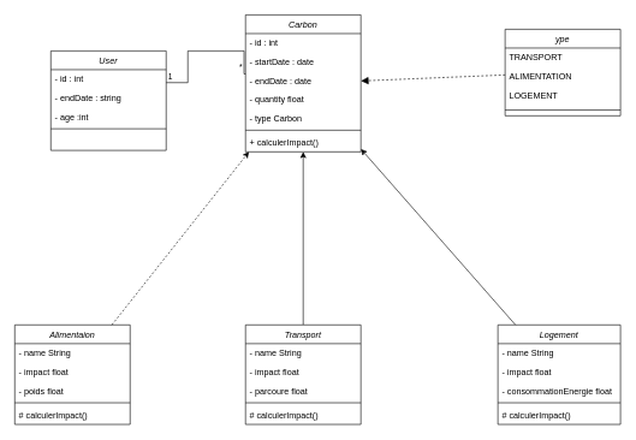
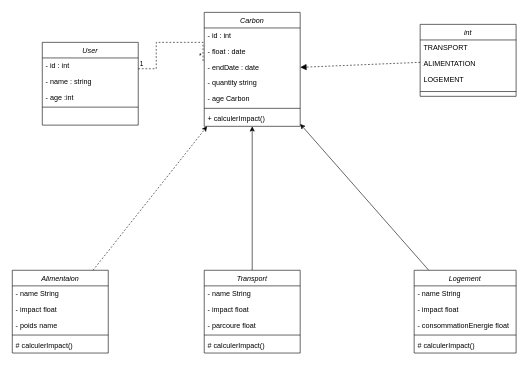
  <mxCell id="0" />
  <mxCell id="1" parent="0" />
  <mxCell id="2" value="User" style="swimlane;fontStyle=2;align=center;verticalAlign=top;childLayout=stackLayout;horizontal=1;startSize=26;horizontalStack=0;resizeParent=1;resizeLast=0;collapsible=1;marginBottom=0;rounded=0;shadow=0;strokeWidth=1;" parent="1" vertex="1"><mxGeometry x="70" y="70" width="160" height="138" as="geometry"><mxRectangle x="230" y="140" width="160" height="26" as="alternateBounds" /></mxGeometry></mxCell>
  <mxCell id="3" value="- id : int" style="text;align=left;verticalAlign=top;spacingLeft=4;spacingRight=4;overflow=hidden;rotatable=0;points=[[0,0.5],[1,0.5]];portConstraint=eastwest;" parent="2" vertex="1"><mxGeometry y="26" width="160" height="26" as="geometry" /></mxCell>
- <mxCell id="4" value="- endDate : string" style="text;align=left;verticalAlign=top;spacingLeft=4;spacingRight=4;overflow=hidden;rotatable=0;points=[[0,0.5],[1,0.5]];portConstraint=eastwest;rounded=0;shadow=0;html=0;" parent="2" vertex="1"><mxGeometry y="52" width="160" height="26" as="geometry" /></mxCell>
+ <mxCell id="4" value="- name : string" style="text;align=left;verticalAlign=top;spacingLeft=4;spacingRight=4;overflow=hidden;rotatable=0;points=[[0,0.5],[1,0.5]];portConstraint=eastwest;rounded=0;shadow=0;html=0;" parent="2" vertex="1"><mxGeometry y="52" width="160" height="26" as="geometry" /></mxCell>
  <mxCell id="5" value="- age :int" style="text;align=left;verticalAlign=top;spacingLeft=4;spacingRight=4;overflow=hidden;rotatable=0;points=[[0,0.5],[1,0.5]];portConstraint=eastwest;rounded=0;shadow=0;html=0;" parent="2" vertex="1"><mxGeometry y="78" width="160" height="26" as="geometry" /></mxCell>
  <mxCell id="6" value="" style="line;html=1;strokeWidth=1;align=left;verticalAlign=middle;spacingTop=-1;spacingLeft=3;spacingRight=3;rotatable=0;labelPosition=right;points=[];portConstraint=eastwest;" parent="2" vertex="1"><mxGeometry y="104" width="160" height="8" as="geometry" /></mxCell>
  <mxCell id="7" value="Carbon" style="swimlane;fontStyle=2;align=center;verticalAlign=top;childLayout=stackLayout;horizontal=1;startSize=26;horizontalStack=0;resizeParent=1;resizeLast=0;collapsible=1;marginBottom=0;rounded=0;shadow=0;strokeWidth=1;" parent="1" vertex="1"><mxGeometry x="340" y="20" width="160" height="190" as="geometry"><mxRectangle x="230" y="140" width="160" height="26" as="alternateBounds" /></mxGeometry></mxCell>
  <mxCell id="8" value="- id : int" style="text;align=left;verticalAlign=top;spacingLeft=4;spacingRight=4;overflow=hidden;rotatable=0;points=[[0,0.5],[1,0.5]];portConstraint=eastwest;" parent="7" vertex="1"><mxGeometry y="26" width="160" height="26" as="geometry" /></mxCell>
- <mxCell id="9" value="- startDate : date" style="text;align=left;verticalAlign=top;spacingLeft=4;spacingRight=4;overflow=hidden;rotatable=0;points=[[0,0.5],[1,0.5]];portConstraint=eastwest;" parent="7" vertex="1"><mxGeometry y="52" width="160" height="26" as="geometry" /></mxCell>
+ <mxCell id="9" value="- float : date" style="text;align=left;verticalAlign=top;spacingLeft=4;spacingRight=4;overflow=hidden;rotatable=0;points=[[0,0.5],[1,0.5]];portConstraint=eastwest;" parent="7" vertex="1"><mxGeometry y="52" width="160" height="26" as="geometry" /></mxCell>
  <mxCell id="10" value="- endDate : date" style="text;align=left;verticalAlign=top;spacingLeft=4;spacingRight=4;overflow=hidden;rotatable=0;points=[[0,0.5],[1,0.5]];portConstraint=eastwest;" parent="7" vertex="1"><mxGeometry y="78" width="160" height="26" as="geometry" /></mxCell>
- <mxCell id="11" value="- quantity float" style="text;align=left;verticalAlign=top;spacingLeft=4;spacingRight=4;overflow=hidden;rotatable=0;points=[[0,0.5],[1,0.5]];portConstraint=eastwest;" vertex="1" parent="7"><mxGeometry y="104" width="160" height="26" as="geometry" /></mxCell>
- <mxCell id="12" value="- type Carbon" style="text;align=left;verticalAlign=top;spacingLeft=4;spacingRight=4;overflow=hidden;rotatable=0;points=[[0,0.5],[1,0.5]];portConstraint=eastwest;" parent="7" vertex="1"><mxGeometry y="130" width="160" height="26" as="geometry" /></mxCell>
+ <mxCell id="11" value="- quantity string" style="text;align=left;verticalAlign=top;spacingLeft=4;spacingRight=4;overflow=hidden;rotatable=0;points=[[0,0.5],[1,0.5]];portConstraint=eastwest;" vertex="1" parent="7"><mxGeometry y="104" width="160" height="26" as="geometry" /></mxCell>
+ <mxCell id="12" value="- age Carbon" style="text;align=left;verticalAlign=top;spacingLeft=4;spacingRight=4;overflow=hidden;rotatable=0;points=[[0,0.5],[1,0.5]];portConstraint=eastwest;" parent="7" vertex="1"><mxGeometry y="130" width="160" height="26" as="geometry" /></mxCell>
  <mxCell id="13" value="" style="line;html=1;strokeWidth=1;align=left;verticalAlign=middle;spacingTop=-1;spacingLeft=3;spacingRight=3;rotatable=0;labelPosition=right;points=[];portConstraint=eastwest;" parent="7" vertex="1"><mxGeometry y="156" width="160" height="8" as="geometry" /></mxCell>
  <mxCell id="14" value="+ calculerImpact()" style="text;align=left;verticalAlign=top;spacingLeft=4;spacingRight=4;overflow=hidden;rotatable=0;points=[[0,0.5],[1,0.5]];portConstraint=eastwest;" parent="7" vertex="1"><mxGeometry y="164" width="160" height="26" as="geometry" /></mxCell>
- <mxCell id="15" value="ype" style="swimlane;fontStyle=2;align=center;verticalAlign=top;childLayout=stackLayout;horizontal=1;startSize=26;horizontalStack=0;resizeParent=1;resizeLast=0;collapsible=1;marginBottom=0;rounded=0;shadow=0;strokeWidth=1;" parent="1" vertex="1"><mxGeometry x="700" y="40" width="160" height="120" as="geometry"><mxRectangle x="230" y="140" width="160" height="26" as="alternateBounds" /></mxGeometry></mxCell>
+ <mxCell id="15" value="int" style="swimlane;fontStyle=2;align=center;verticalAlign=top;childLayout=stackLayout;horizontal=1;startSize=26;horizontalStack=0;resizeParent=1;resizeLast=0;collapsible=1;marginBottom=0;rounded=0;shadow=0;strokeWidth=1;" parent="1" vertex="1"><mxGeometry x="700" y="40" width="160" height="120" as="geometry"><mxRectangle x="230" y="140" width="160" height="26" as="alternateBounds" /></mxGeometry></mxCell>
  <mxCell id="16" value="TRANSPORT" style="text;align=left;verticalAlign=top;spacingLeft=4;spacingRight=4;overflow=hidden;rotatable=0;points=[[0,0.5],[1,0.5]];portConstraint=eastwest;" parent="15" vertex="1"><mxGeometry y="26" width="160" height="26" as="geometry" /></mxCell>
  <mxCell id="17" value="ALIMENTATION" style="text;align=left;verticalAlign=top;spacingLeft=4;spacingRight=4;overflow=hidden;rotatable=0;points=[[0,0.5],[1,0.5]];portConstraint=eastwest;rounded=0;shadow=0;html=0;" parent="15" vertex="1"><mxGeometry y="52" width="160" height="26" as="geometry" /></mxCell>
  <mxCell id="18" value="LOGEMENT" style="text;align=left;verticalAlign=top;spacingLeft=4;spacingRight=4;overflow=hidden;rotatable=0;points=[[0,0.5],[1,0.5]];portConstraint=eastwest;rounded=0;shadow=0;html=0;" parent="15" vertex="1"><mxGeometry y="78" width="160" height="26" as="geometry" /></mxCell>
  <mxCell id="19" value="" style="line;html=1;strokeWidth=1;align=left;verticalAlign=middle;spacingTop=-1;spacingLeft=3;spacingRight=3;rotatable=0;labelPosition=right;points=[];portConstraint=eastwest;" parent="15" vertex="1"><mxGeometry y="104" width="160" height="16" as="geometry" /></mxCell>
  <mxCell id="20" style="edgeStyle=orthogonalEdgeStyle;rounded=0;orthogonalLoop=1;jettySize=auto;html=1;entryX=0.5;entryY=1;entryDx=0;entryDy=0;" parent="1" source="21" target="7" edge="1"><mxGeometry relative="1" as="geometry" /></mxCell>
  <mxCell id="21" value="Transport" style="swimlane;fontStyle=2;align=center;verticalAlign=top;childLayout=stackLayout;horizontal=1;startSize=26;horizontalStack=0;resizeParent=1;resizeLast=0;collapsible=1;marginBottom=0;rounded=0;shadow=0;strokeWidth=1;" parent="1" vertex="1"><mxGeometry x="340" y="450" width="160" height="138" as="geometry"><mxRectangle x="230" y="140" width="160" height="26" as="alternateBounds" /></mxGeometry></mxCell>
  <mxCell id="22" value="- name String&#10;" style="text;align=left;verticalAlign=top;spacingLeft=4;spacingRight=4;overflow=hidden;rotatable=0;points=[[0,0.5],[1,0.5]];portConstraint=eastwest;" parent="21" vertex="1"><mxGeometry y="26" width="160" height="26" as="geometry" /></mxCell>
  <mxCell id="23" value="- impact float" style="text;align=left;verticalAlign=top;spacingLeft=4;spacingRight=4;overflow=hidden;rotatable=0;points=[[0,0.5],[1,0.5]];portConstraint=eastwest;rounded=0;shadow=0;html=0;" parent="21" vertex="1"><mxGeometry y="52" width="160" height="26" as="geometry" /></mxCell>
  <mxCell id="24" value="- parcoure float" style="text;align=left;verticalAlign=top;spacingLeft=4;spacingRight=4;overflow=hidden;rotatable=0;points=[[0,0.5],[1,0.5]];portConstraint=eastwest;rounded=0;shadow=0;html=0;" parent="21" vertex="1"><mxGeometry y="78" width="160" height="26" as="geometry" /></mxCell>
  <mxCell id="25" value="" style="line;html=1;strokeWidth=1;align=left;verticalAlign=middle;spacingTop=-1;spacingLeft=3;spacingRight=3;rotatable=0;labelPosition=right;points=[];portConstraint=eastwest;" parent="21" vertex="1"><mxGeometry y="104" width="160" height="8" as="geometry" /></mxCell>
  <mxCell id="26" value="# calculerImpact()" style="text;align=left;verticalAlign=top;spacingLeft=4;spacingRight=4;overflow=hidden;rotatable=0;points=[[0,0.5],[1,0.5]];portConstraint=eastwest;rounded=0;shadow=0;html=0;" parent="21" vertex="1"><mxGeometry y="112" width="160" height="26" as="geometry" /></mxCell>
  <mxCell id="27" value="" style="html=1;verticalAlign=bottom;endArrow=block;dashed=1;endSize=8;curved=0;rounded=0;" parent="1" source="15" target="7" edge="1"><mxGeometry relative="1" as="geometry"><mxPoint x="600" y="170" as="sourcePoint" /><mxPoint x="520" y="170" as="targetPoint" /></mxGeometry></mxCell>
- <mxCell id="28" value="" style="endArrow=none;html=1;edgeStyle=orthogonalEdgeStyle;rounded=0;" parent="1" source="2" target="7" edge="1"><mxGeometry relative="1" as="geometry"><mxPoint x="144" y="60" as="sourcePoint" /><mxPoint x="414" y="10" as="targetPoint" /><Array as="points"><mxPoint x="260" y="114" /><mxPoint x="260" y="70" /><mxPoint x="338" y="70" /><mxPoint x="338" y="102" /></Array></mxGeometry></mxCell>
+ <mxCell id="28" value="" style="endArrow=none;html=1;edgeStyle=orthogonalEdgeStyle;rounded=0;dashed=1;" parent="1" source="2" target="7" edge="1"><mxGeometry relative="1" as="geometry"><mxPoint x="144" y="60" as="sourcePoint" /><mxPoint x="414" y="10" as="targetPoint" /><Array as="points"><mxPoint x="260" y="114" /><mxPoint x="260" y="70" /><mxPoint x="338" y="70" /><mxPoint x="338" y="102" /></Array></mxGeometry></mxCell>
  <mxCell id="29" value="1" style="edgeLabel;resizable=0;html=1;align=left;verticalAlign=bottom;" parent="28" connectable="0" vertex="1"><mxGeometry x="-1" relative="1" as="geometry"><mxPoint x="1" as="offset" /></mxGeometry></mxCell>
  <mxCell id="30" value="*" style="edgeLabel;resizable=0;html=1;align=right;verticalAlign=bottom;" parent="28" connectable="0" vertex="1"><mxGeometry x="1" relative="1" as="geometry"><mxPoint x="-4" y="-2" as="offset" /></mxGeometry></mxCell>
  <mxCell id="31" value="Alimentaion" style="swimlane;fontStyle=2;align=center;verticalAlign=top;childLayout=stackLayout;horizontal=1;startSize=26;horizontalStack=0;resizeParent=1;resizeLast=0;collapsible=1;marginBottom=0;rounded=0;shadow=0;strokeWidth=1;" parent="1" vertex="1"><mxGeometry x="20" y="450" width="160" height="138" as="geometry"><mxRectangle x="230" y="140" width="160" height="26" as="alternateBounds" /></mxGeometry></mxCell>
  <mxCell id="32" value="- name String&#10;" style="text;align=left;verticalAlign=top;spacingLeft=4;spacingRight=4;overflow=hidden;rotatable=0;points=[[0,0.5],[1,0.5]];portConstraint=eastwest;" parent="31" vertex="1"><mxGeometry y="26" width="160" height="26" as="geometry" /></mxCell>
  <mxCell id="33" value="- impact float" style="text;align=left;verticalAlign=top;spacingLeft=4;spacingRight=4;overflow=hidden;rotatable=0;points=[[0,0.5],[1,0.5]];portConstraint=eastwest;rounded=0;shadow=0;html=0;" parent="31" vertex="1"><mxGeometry y="52" width="160" height="26" as="geometry" /></mxCell>
- <mxCell id="34" value="- poids float" style="text;align=left;verticalAlign=top;spacingLeft=4;spacingRight=4;overflow=hidden;rotatable=0;points=[[0,0.5],[1,0.5]];portConstraint=eastwest;rounded=0;shadow=0;html=0;" parent="31" vertex="1"><mxGeometry y="78" width="160" height="26" as="geometry" /></mxCell>
+ <mxCell id="34" value="- poids name" style="text;align=left;verticalAlign=top;spacingLeft=4;spacingRight=4;overflow=hidden;rotatable=0;points=[[0,0.5],[1,0.5]];portConstraint=eastwest;rounded=0;shadow=0;html=0;" parent="31" vertex="1"><mxGeometry y="78" width="160" height="26" as="geometry" /></mxCell>
  <mxCell id="35" value="" style="line;html=1;strokeWidth=1;align=left;verticalAlign=middle;spacingTop=-1;spacingLeft=3;spacingRight=3;rotatable=0;labelPosition=right;points=[];portConstraint=eastwest;" parent="31" vertex="1"><mxGeometry y="104" width="160" height="8" as="geometry" /></mxCell>
  <mxCell id="36" value="# calculerImpact()" style="text;align=left;verticalAlign=top;spacingLeft=4;spacingRight=4;overflow=hidden;rotatable=0;points=[[0,0.5],[1,0.5]];portConstraint=eastwest;rounded=0;shadow=0;html=0;" parent="31" vertex="1"><mxGeometry y="112" width="160" height="26" as="geometry" /></mxCell>
  <mxCell id="37" value="Logement" style="swimlane;fontStyle=2;align=center;verticalAlign=top;childLayout=stackLayout;horizontal=1;startSize=26;horizontalStack=0;resizeParent=1;resizeLast=0;collapsible=1;marginBottom=0;rounded=0;shadow=0;strokeWidth=1;" parent="1" vertex="1"><mxGeometry x="690" y="450" width="170" height="138" as="geometry"><mxRectangle x="230" y="140" width="160" height="26" as="alternateBounds" /></mxGeometry></mxCell>
  <mxCell id="38" value="- name String&#10;" style="text;align=left;verticalAlign=top;spacingLeft=4;spacingRight=4;overflow=hidden;rotatable=0;points=[[0,0.5],[1,0.5]];portConstraint=eastwest;" parent="37" vertex="1"><mxGeometry y="26" width="170" height="26" as="geometry" /></mxCell>
  <mxCell id="39" value="- impact float" style="text;align=left;verticalAlign=top;spacingLeft=4;spacingRight=4;overflow=hidden;rotatable=0;points=[[0,0.5],[1,0.5]];portConstraint=eastwest;rounded=0;shadow=0;html=0;" parent="37" vertex="1"><mxGeometry y="52" width="170" height="26" as="geometry" /></mxCell>
  <mxCell id="40" value="- consommationEnergie float" style="text;align=left;verticalAlign=top;spacingLeft=4;spacingRight=4;overflow=hidden;rotatable=0;points=[[0,0.5],[1,0.5]];portConstraint=eastwest;rounded=0;shadow=0;html=0;" parent="37" vertex="1"><mxGeometry y="78" width="170" height="26" as="geometry" /></mxCell>
  <mxCell id="41" value="" style="line;html=1;strokeWidth=1;align=left;verticalAlign=middle;spacingTop=-1;spacingLeft=3;spacingRight=3;rotatable=0;labelPosition=right;points=[];portConstraint=eastwest;" parent="37" vertex="1"><mxGeometry y="104" width="170" height="8" as="geometry" /></mxCell>
  <mxCell id="42" value="# calculerImpact()&#10;" style="text;align=left;verticalAlign=top;spacingLeft=4;spacingRight=4;overflow=hidden;rotatable=0;points=[[0,0.5],[1,0.5]];portConstraint=eastwest;rounded=0;shadow=0;html=0;" parent="37" vertex="1"><mxGeometry y="112" width="170" height="26" as="geometry" /></mxCell>
  <mxCell id="43" value="" style="endArrow=classic;html=1;rounded=0;" edge="1" parent="1" source="37" target="7"><mxGeometry width="50" height="50" relative="1" as="geometry"><mxPoint x="510" y="440" as="sourcePoint" /><mxPoint x="450" y="220" as="targetPoint" /></mxGeometry></mxCell>
  <mxCell id="44" value="" style="endArrow=classic;html=1;rounded=0;dashed=1;" edge="1" parent="1" source="31" target="7"><mxGeometry width="50" height="50" relative="1" as="geometry"><mxPoint x="350" y="350" as="sourcePoint" /><mxPoint x="400" y="300" as="targetPoint" /></mxGeometry></mxCell>
